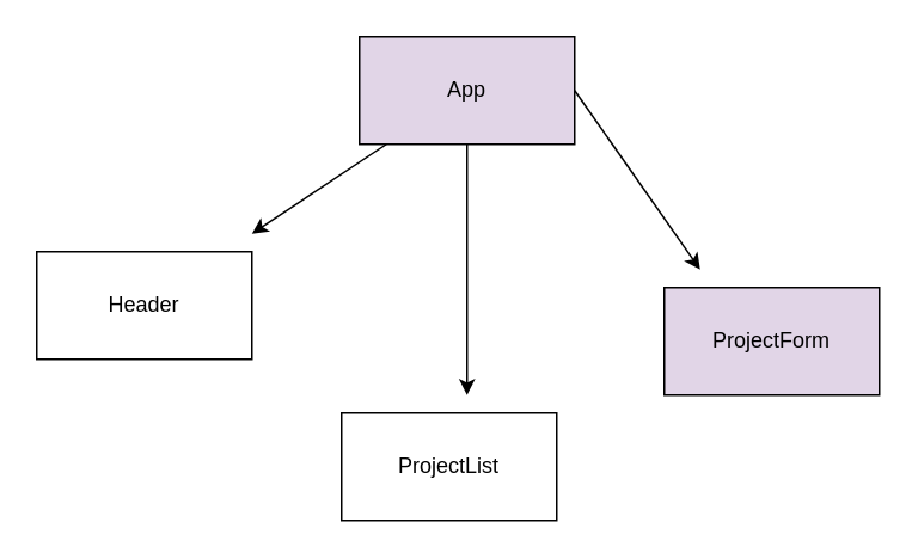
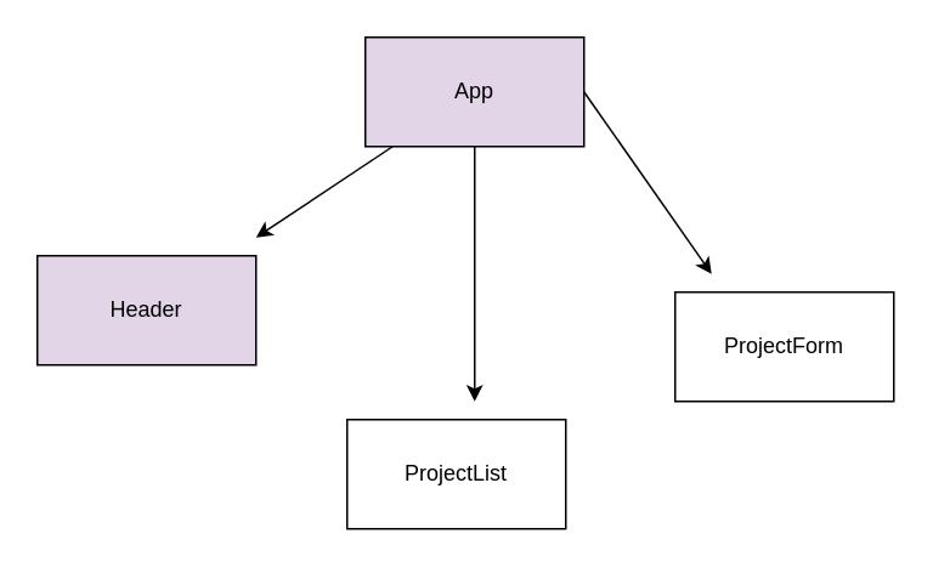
  <mxCell id="0" />
  <mxCell id="1" parent="0" />
  <mxCell id="2" style="edgeStyle=none;html=1;" edge="1" parent="1" source="5"><mxGeometry relative="1" as="geometry"><mxPoint x="260" y="220" as="targetPoint" /></mxGeometry></mxCell>
  <mxCell id="3" style="edgeStyle=none;html=1;" edge="1" parent="1" source="5"><mxGeometry relative="1" as="geometry"><mxPoint x="140" y="130" as="targetPoint" /></mxGeometry></mxCell>
  <mxCell id="4" style="edgeStyle=none;html=1;exitX=1;exitY=0.5;exitDx=0;exitDy=0;" edge="1" parent="1" source="5"><mxGeometry relative="1" as="geometry"><mxPoint x="390" y="150" as="targetPoint" /></mxGeometry></mxCell>
  <mxCell id="5" value="App" style="whiteSpace=wrap;html=1;fillColor=#e1d5e7;" vertex="1" parent="1"><mxGeometry x="200" y="20" width="120" height="60" as="geometry" /></mxCell>
- <mxCell id="6" value="Header" style="whiteSpace=wrap;html=1;" vertex="1" parent="1"><mxGeometry x="20" y="140" width="120" height="60" as="geometry" /></mxCell>
+ <mxCell id="6" value="Header" style="whiteSpace=wrap;html=1;fillColor=#e1d5e7;" vertex="1" parent="1"><mxGeometry x="20" y="140" width="120" height="60" as="geometry" /></mxCell>
  <mxCell id="7" value="ProjectList" style="whiteSpace=wrap;html=1;" vertex="1" parent="1"><mxGeometry x="190" y="230" width="120" height="60" as="geometry" /></mxCell>
- <mxCell id="8" value="ProjectForm" style="whiteSpace=wrap;html=1;fillColor=#e1d5e7;" vertex="1" parent="1"><mxGeometry x="370" y="160" width="120" height="60" as="geometry" /></mxCell>
+ <mxCell id="8" value="ProjectForm" style="whiteSpace=wrap;html=1;" vertex="1" parent="1"><mxGeometry x="370" y="160" width="120" height="60" as="geometry" /></mxCell>
